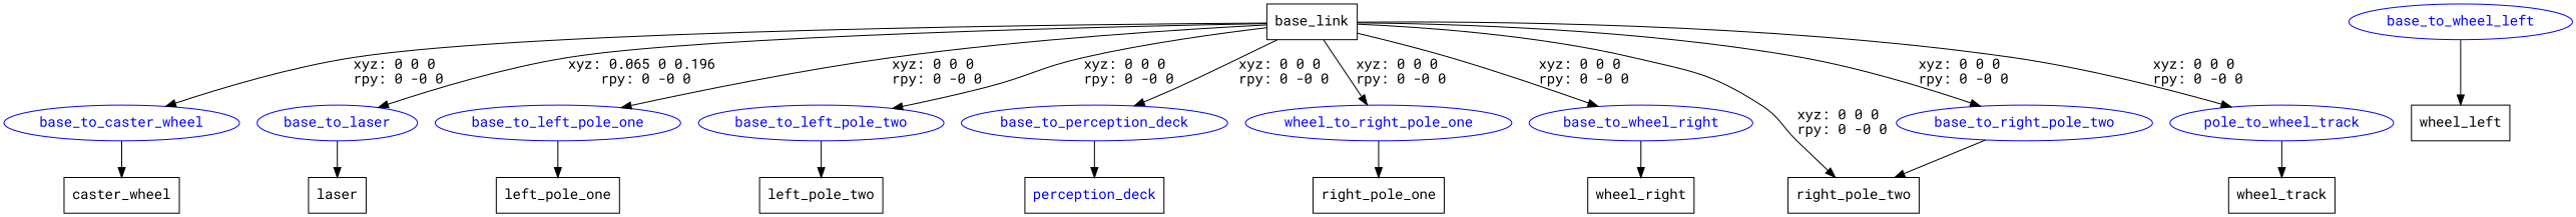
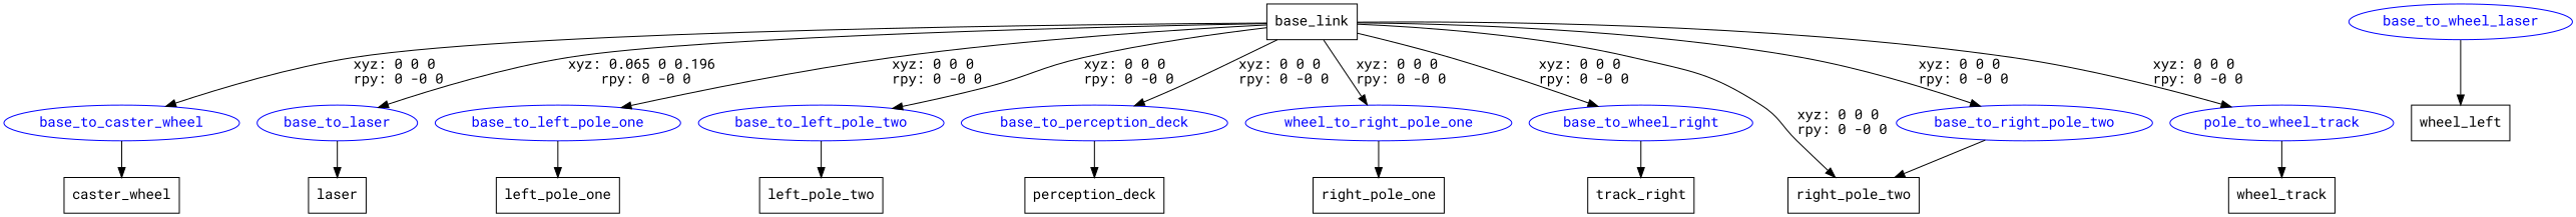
  digraph {
    fontname="Roboto Mono"
    node [fontname="Roboto Mono" shape=box]
    edge [fontname="Roboto Mono"]
    n1 [label=base_link]
    base_to_caster_wheel [color=blue fontcolor=blue shape=ellipse]
    base_to_laser [color=blue fontcolor=blue shape=ellipse]
    base_to_left_pole_one [color=blue fontcolor=blue shape=ellipse]
    base_to_left_pole_two [color=blue fontcolor=blue shape=ellipse]
    base_to_perception_deck [color=blue fontcolor=blue shape=ellipse]
    n7 [color=blue fontcolor=blue label=wheel_to_right_pole_one shape=ellipse]
    base_to_right_pole_two [color=blue fontcolor=blue shape=ellipse]
    base_to_wheel_right [color=blue fontcolor=blue shape=ellipse]
    n10 [color=blue fontcolor=blue label=pole_to_wheel_track shape=ellipse]
    n11 [label=right_pole_two]
    n12 [label=caster_wheel]
    n13 [label=laser]
    n14 [label=left_pole_one]
    n15 [label=left_pole_two]
-   n16 [label=perception_deck fontcolor=blue]
+   n16 [label=perception_deck]
    n17 [label=right_pole_one]
-   base_to_wheel_left [color=blue fontcolor=blue shape=ellipse]
+   base_to_wheel_left [color=blue fontcolor=blue shape=ellipse label=base_to_wheel_laser]
    n19 [label=wheel_left]
-   n20 [label=wheel_right]
+   n20 [label=track_right]
    n21 [label=wheel_track]
    n1 -> base_to_caster_wheel [label="xyz: 0 0 0 \nrpy: 0 -0 0"]
    n1 -> base_to_laser [label="xyz: 0.065 0 0.196 \nrpy: 0 -0 0"]
    n1 -> base_to_left_pole_one [label="xyz: 0 0 0 \nrpy: 0 -0 0"]
    n1 -> base_to_left_pole_two [label="xyz: 0 0 0 \nrpy: 0 -0 0"]
    n1 -> base_to_perception_deck [label="xyz: 0 0 0 \nrpy: 0 -0 0"]
    n1 -> n7 [label="xyz: 0 0 0 \nrpy: 0 -0 0"]
    n1 -> base_to_right_pole_two [label="xyz: 0 0 0 \nrpy: 0 -0 0"]
    n1 -> base_to_wheel_right [label="xyz: 0 0 0 \nrpy: 0 -0 0"]
    n1 -> n10 [label="xyz: 0 0 0 \nrpy: 0 -0 0"]
    n1 -> n11 [label="xyz: 0 0 0 \nrpy: 0 -0 0"]
    base_to_caster_wheel -> n12
    base_to_laser -> n13
    base_to_left_pole_one -> n14
    base_to_left_pole_two -> n15
    base_to_perception_deck -> n16
    n7 -> n17
    base_to_right_pole_two -> n11
    base_to_wheel_right -> n20
    n10 -> n21
    base_to_wheel_left -> n19
  }
